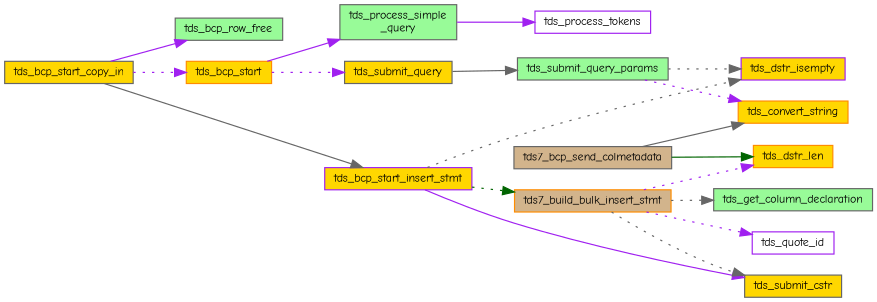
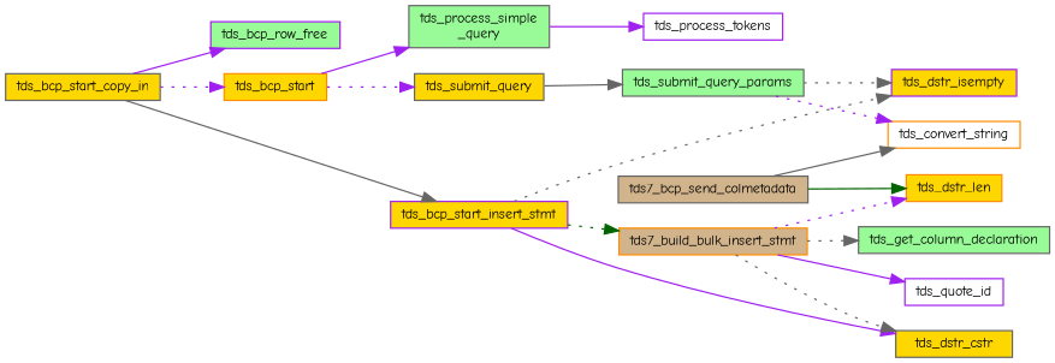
  digraph {
    fontname="Comic Neue"
    rankdir=LR
    node [color=gray40 fillcolor=gold fontname="Comic Neue" fontsize=10 shape=box style=filled]
    edge [color=purple fontname="Comic Neue" fontsize=10 labelfontname=Helvetica labelfontsize=10 style=dotted]
    n1 [fontcolor=black height=0.2 label=tds_bcp_start_copy_in width=0.4]
-   n2 [fillcolor=palegreen height=0.2 label=tds_bcp_row_free width=0.4]
+   n2 [color=purple fillcolor=palegreen height=0.2 label=tds_bcp_row_free width=0.4]
    n3 [color=darkorange height=0.2 label=tds_bcp_start width=0.4]
    n4 [color=purple height=0.2 label=tds_bcp_start_insert_stmt width=0.4]
    n5 [fillcolor=palegreen height=0.2 label="tds_process_simple\l_query" width=0.4]
    n6 [height=0.2 label=tds_submit_query width=0.4]
-   n7 [height=0.2 label=tds_submit_cstr width=0.4]
+   n7 [height=0.2 label=tds_dstr_cstr width=0.4]
    n8 [color=purple height=0.2 label=tds_dstr_isempty width=0.4]
    n9 [color=darkorange fillcolor=tan height=0.2 label=tds7_build_bulk_insert_stmt width=0.4]
    n10 [fillcolor=tan height=0.2 label=tds7_bcp_send_colmetadata width=0.4]
-   n11 [color=darkorange height=0.2 label=tds_convert_string width=0.4]
+   n11 [color=darkorange fillcolor=white height=0.2 label=tds_convert_string width=0.4]
    n12 [color=darkorange height=0.2 label=tds_dstr_len width=0.4]
    n13 [color=purple fillcolor=white height=0.2 label=tds_process_tokens width=0.4]
    n14 [fillcolor=palegreen height=0.2 label=tds_submit_query_params width=0.4]
    n15 [fillcolor=palegreen height=0.2 label=tds_get_column_declaration width=0.4]
    n16 [color=purple fillcolor=white height=0.2 label=tds_quote_id width=0.4]
    n1 -> n2 [style=solid]
    n1 -> n3
    n1 -> n4 [color=gray40 style=solid]
    n3 -> n5 [style=solid]
    n3 -> n6
    n4 -> n7 [style=solid]
    n4 -> n8 [color=gray40]
    n4 -> n9 [color=darkgreen]
    n5 -> n13 [style=solid]
    n6 -> n14 [color=gray40 style=solid]
    n9 -> n7 [color=gray40]
    n9 -> n12
    n9 -> n15 [color=gray40]
-   n9 -> n16
+   n9 -> n16 [style=solid]
    n10 -> n11 [color=gray40 style=solid]
    n10 -> n12 [color=darkgreen style=solid]
    n14 -> n8 [color=gray40]
    n14 -> n11
  }
